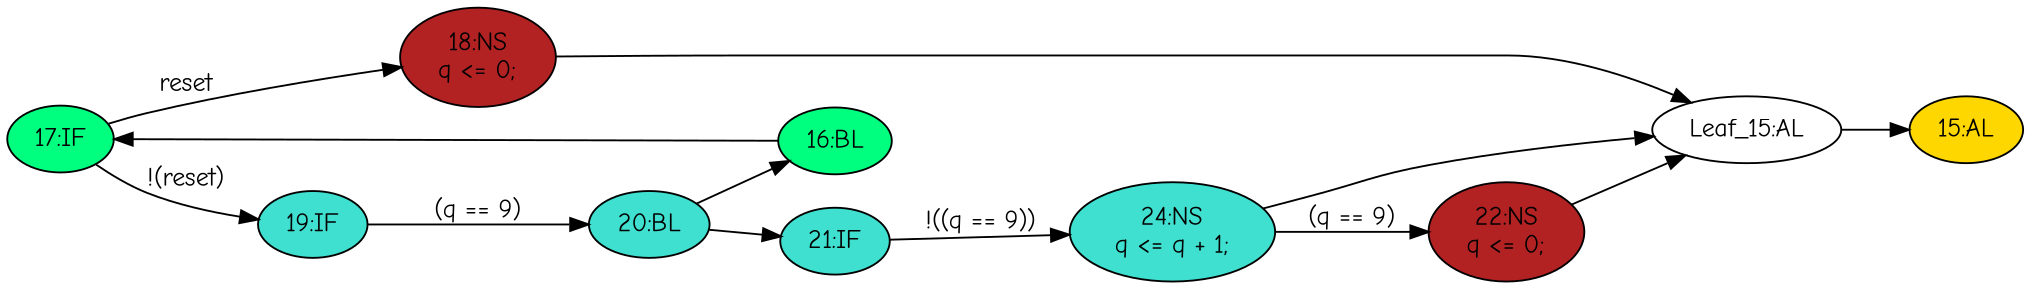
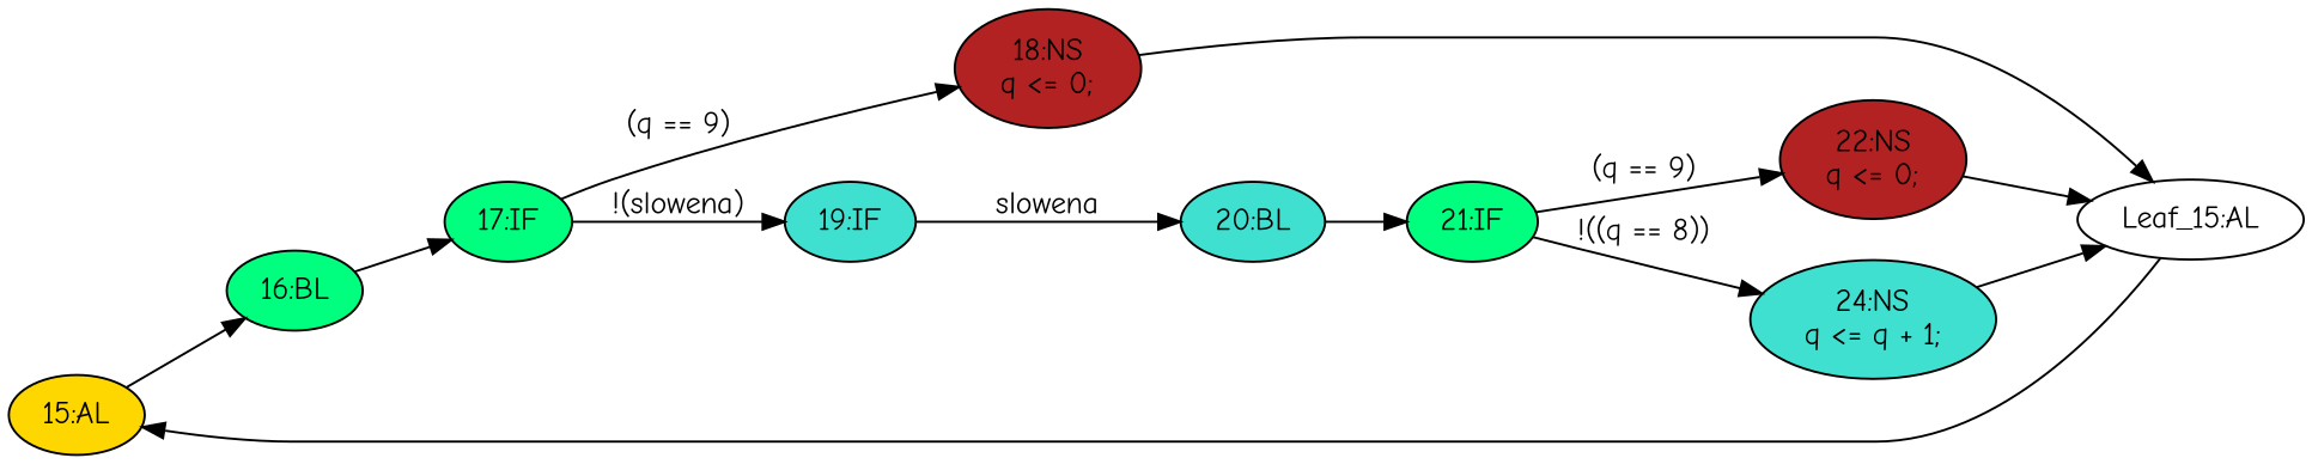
  strict digraph {
    fontname="Comic Neue"
    rankdir=LR
    node [fillcolor=springgreen fontname="Comic Neue" statements="[]" style=filled typ=IfStatement]
    edge [cond="[]" fontname="Comic Neue" lineno=None]
    n1 [ast="<pyverilog.vparser.ast.Always object at 0x7f7fa68b5790>" clk_sens=True fillcolor=gold label="15:AL" sens="['clk', 'reset']" typ=Always use_var="['q', 'reset', 'slowena']"]
    n2 [ast="<pyverilog.vparser.ast.Block object at 0x7f7fa68b50d0>" label="16:BL" typ=Block]
    n3 [ast="<pyverilog.vparser.ast.IfStatement object at 0x7f7fa6596810>" label="17:IF"]
    n4 [ast="<pyverilog.vparser.ast.NonblockingSubstitution object at 0x7f7fa6596750>" fillcolor=firebrick label="18:NS\nq <= 0;" statements="[<pyverilog.vparser.ast.NonblockingSubstitution object at 0x7f7fa6596750>]" typ=NonblockingSubstitution]
    n5 [ast="<pyverilog.vparser.ast.IfStatement object at 0x7f7fa65e44d0>" fillcolor=turquoise label="19:IF"]
    n6 [ast="<pyverilog.vparser.ast.Block object at 0x7f7fa65e4e10>" fillcolor=turquoise label="20:BL" typ=Block]
-   n7 [ast="<pyverilog.vparser.ast.IfStatement object at 0x7f7fa658ebd0>" fillcolor=turquoise label="21:IF"]
+   n7 [ast="<pyverilog.vparser.ast.IfStatement object at 0x7f7fa658ebd0>" label="21:IF"]
    n8 [ast="<pyverilog.vparser.ast.NonblockingSubstitution object at 0x7f7fa658e4d0>" fillcolor=firebrick label="22:NS\nq <= 0;" statements="[<pyverilog.vparser.ast.NonblockingSubstitution object at 0x7f7fa658e4d0>]" typ=NonblockingSubstitution]
    n9 [ast="<pyverilog.vparser.ast.NonblockingSubstitution object at 0x7f7fa65fd6d0>" fillcolor=turquoise label="24:NS\nq <= q + 1;" statements="[<pyverilog.vparser.ast.NonblockingSubstitution object at 0x7f7fa65fd6d0>]" typ=NonblockingSubstitution]
    n10 [def_var="['q']" label="Leaf_15:AL" fillcolor="" statements="" style="" typ=""]
-   n6 -> n2
+   n1 -> n2
    n2 -> n3
-   n3 -> n4 [cond="['reset']" label=reset lineno=17]
-   n3 -> n5 [cond="['reset']" label="!(reset)" lineno=17]
+   n3 -> n4 [cond="['reset']" label="(q == 9)" lineno=17]
+   n3 -> n5 [cond="['reset']" label="!(slowena)" lineno=17]
    n4 -> n10
-   n5 -> n6 [cond="['slowena']" label="(q == 9)" lineno=19]
+   n5 -> n6 [cond="['slowena']" label=slowena lineno=19]
    n6 -> n7
-   n9 -> n8 [cond="['q']" label="(q == 9)" lineno=21]
-   n7 -> n9 [cond="['q']" label="!((q == 9))" lineno=21]
+   n7 -> n8 [cond="['q']" label="(q == 9)" lineno=21]
+   n7 -> n9 [cond="['q']" label="!((q == 8))" lineno=21]
    n8 -> n10
    n9 -> n10
    n10 -> n1 [cond="" lineno=""]
  }
